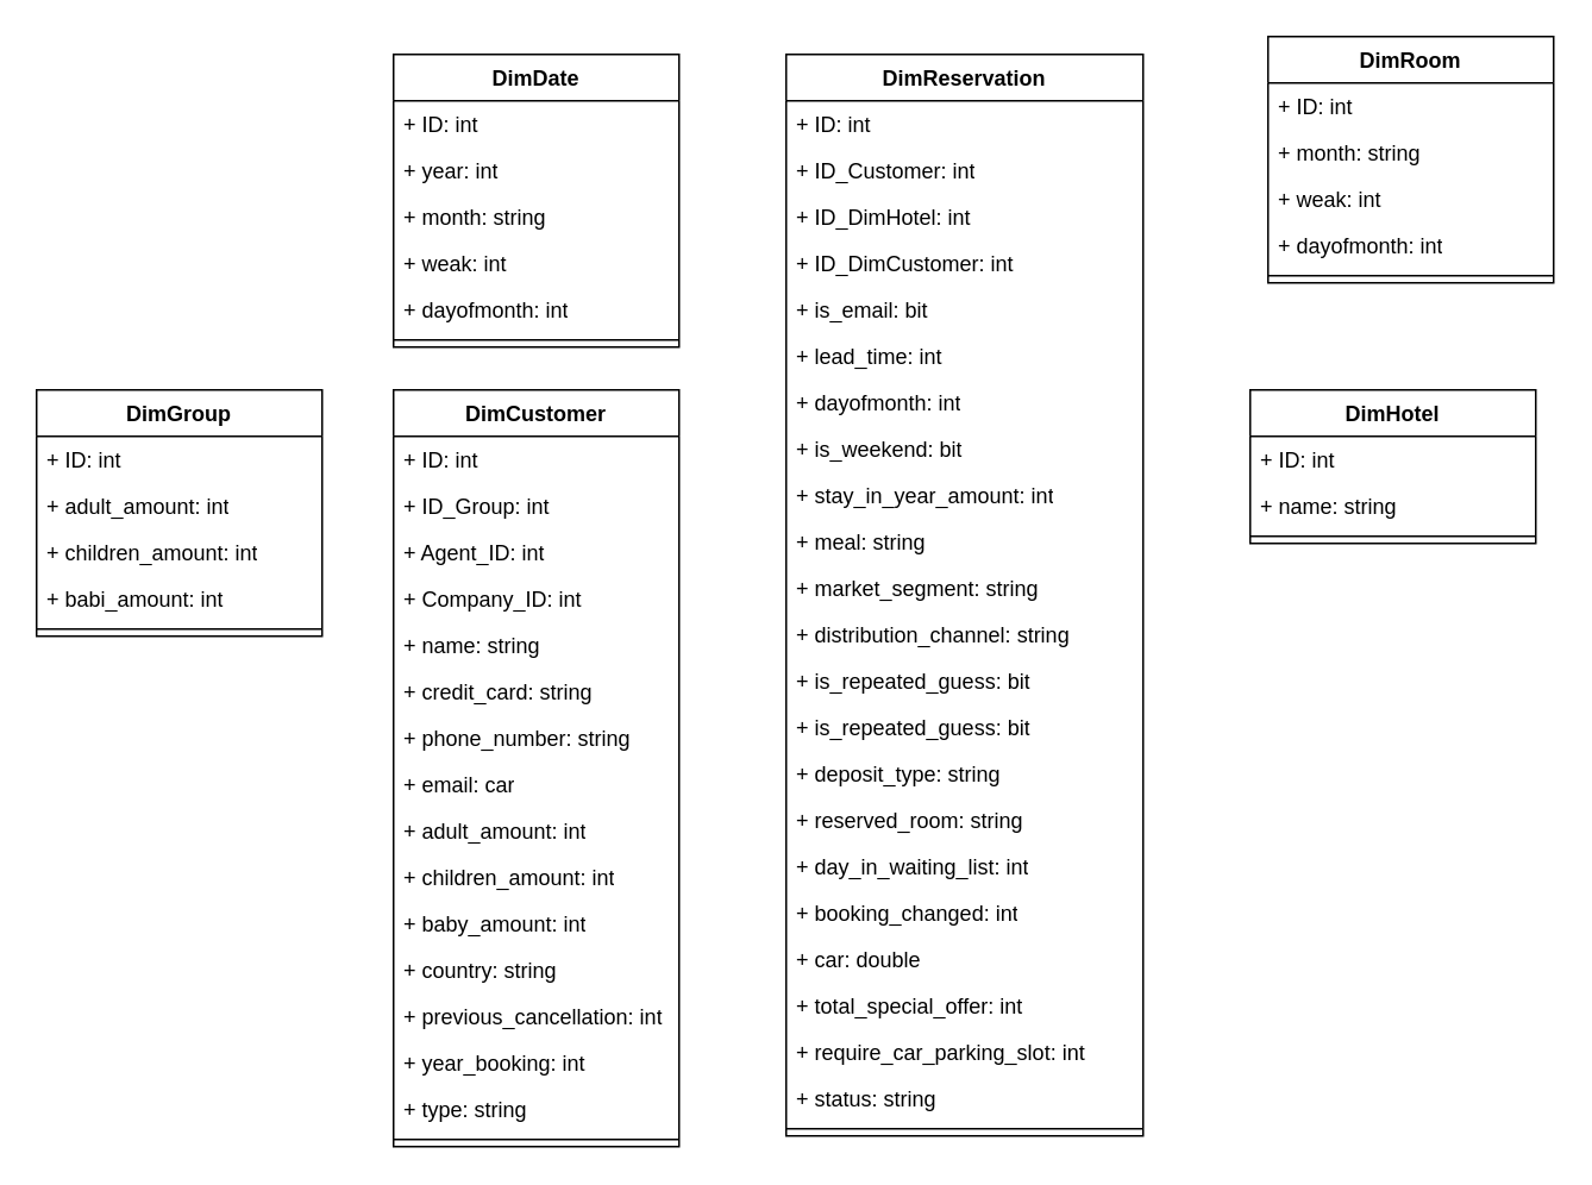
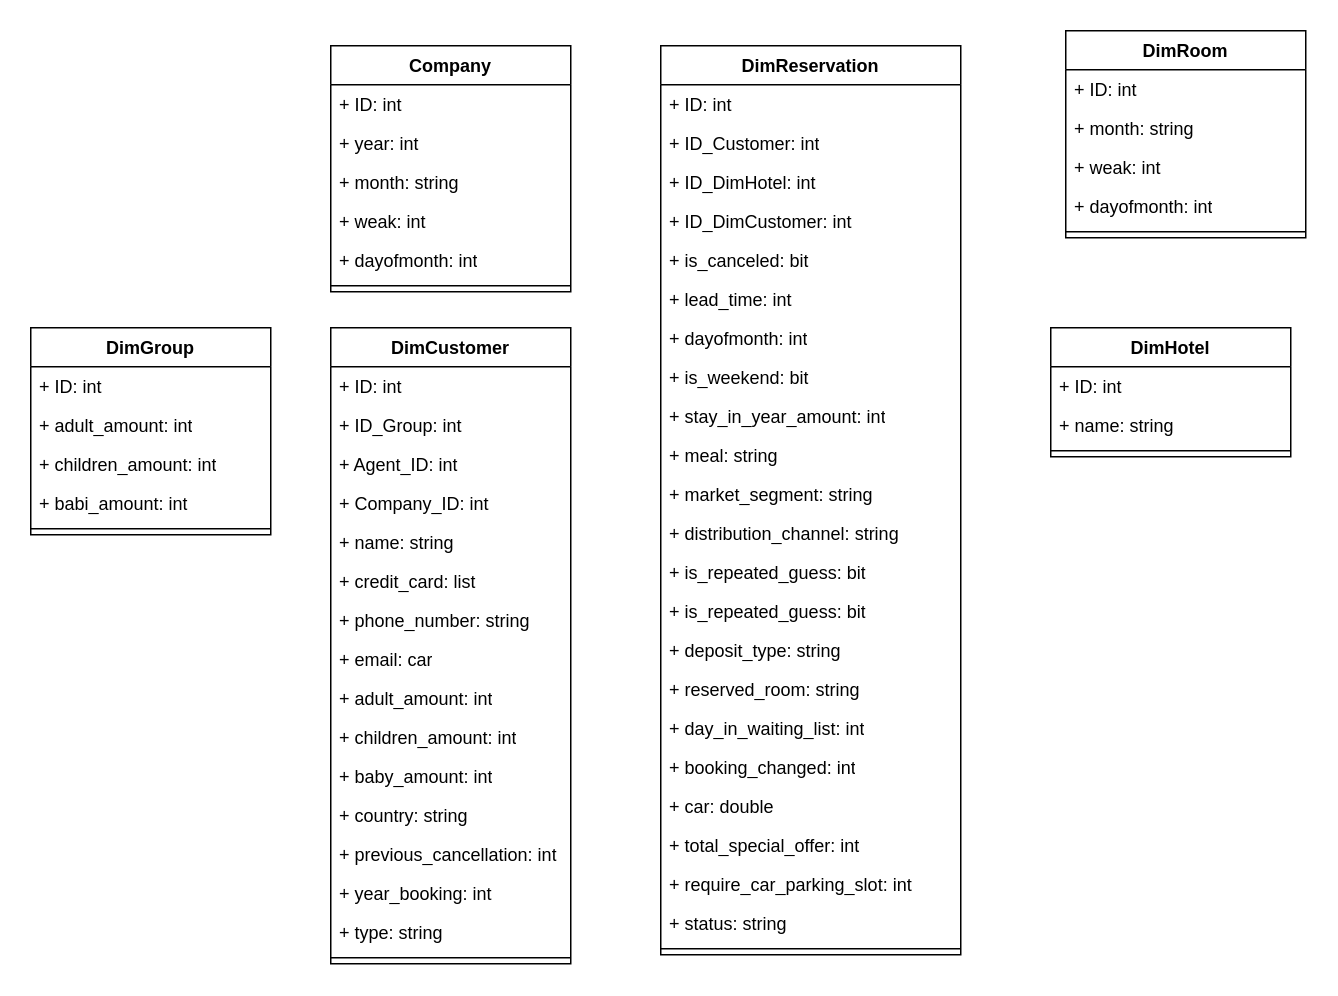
  <mxCell id="0" />
  <mxCell id="1" parent="0" />
- <mxCell id="2" value="DimDate" style="swimlane;fontStyle=1;align=center;verticalAlign=top;childLayout=stackLayout;horizontal=1;startSize=26;horizontalStack=0;resizeParent=1;resizeParentMax=0;resizeLast=0;collapsible=1;marginBottom=0;whiteSpace=wrap;html=1;" parent="1" vertex="1"><mxGeometry x="220" y="30" width="160" height="164" as="geometry" /></mxCell>
+ <mxCell id="2" value="Company" style="swimlane;fontStyle=1;align=center;verticalAlign=top;childLayout=stackLayout;horizontal=1;startSize=26;horizontalStack=0;resizeParent=1;resizeParentMax=0;resizeLast=0;collapsible=1;marginBottom=0;whiteSpace=wrap;html=1;" parent="1" vertex="1"><mxGeometry x="220" y="30" width="160" height="164" as="geometry" /></mxCell>
  <mxCell id="3" value="+ ID: int" style="text;strokeColor=none;fillColor=none;align=left;verticalAlign=top;spacingLeft=4;spacingRight=4;overflow=hidden;rotatable=0;points=[[0,0.5],[1,0.5]];portConstraint=eastwest;whiteSpace=wrap;html=1;" vertex="1" parent="2"><mxGeometry y="26" width="160" height="26" as="geometry" /></mxCell>
  <mxCell id="4" value="+ year: int" style="text;strokeColor=none;fillColor=none;align=left;verticalAlign=top;spacingLeft=4;spacingRight=4;overflow=hidden;rotatable=0;points=[[0,0.5],[1,0.5]];portConstraint=eastwest;whiteSpace=wrap;html=1;" parent="2" vertex="1"><mxGeometry y="52" width="160" height="26" as="geometry" /></mxCell>
  <mxCell id="5" value="+ month: string" style="text;strokeColor=none;fillColor=none;align=left;verticalAlign=top;spacingLeft=4;spacingRight=4;overflow=hidden;rotatable=0;points=[[0,0.5],[1,0.5]];portConstraint=eastwest;whiteSpace=wrap;html=1;" parent="2" vertex="1"><mxGeometry y="78" width="160" height="26" as="geometry" /></mxCell>
  <mxCell id="6" value="+ weak: int" style="text;strokeColor=none;fillColor=none;align=left;verticalAlign=top;spacingLeft=4;spacingRight=4;overflow=hidden;rotatable=0;points=[[0,0.5],[1,0.5]];portConstraint=eastwest;whiteSpace=wrap;html=1;" parent="2" vertex="1"><mxGeometry y="104" width="160" height="26" as="geometry" /></mxCell>
  <mxCell id="7" value="+ dayofmonth: int" style="text;strokeColor=none;fillColor=none;align=left;verticalAlign=top;spacingLeft=4;spacingRight=4;overflow=hidden;rotatable=0;points=[[0,0.5],[1,0.5]];portConstraint=eastwest;whiteSpace=wrap;html=1;" parent="2" vertex="1"><mxGeometry y="130" width="160" height="26" as="geometry" /></mxCell>
  <mxCell id="8" value="" style="line;strokeWidth=1;fillColor=none;align=left;verticalAlign=middle;spacingTop=-1;spacingLeft=3;spacingRight=3;rotatable=0;labelPosition=right;points=[];portConstraint=eastwest;strokeColor=inherit;" parent="2" vertex="1"><mxGeometry y="156" width="160" height="8" as="geometry" /></mxCell>
  <mxCell id="9" value="DimReservation" style="swimlane;fontStyle=1;align=center;verticalAlign=top;childLayout=stackLayout;horizontal=1;startSize=26;horizontalStack=0;resizeParent=1;resizeParentMax=0;resizeLast=0;collapsible=1;marginBottom=0;whiteSpace=wrap;html=1;" vertex="1" parent="1"><mxGeometry x="440" y="30" width="200" height="606" as="geometry" /></mxCell>
  <mxCell id="10" value="+ ID: int" style="text;strokeColor=none;fillColor=none;align=left;verticalAlign=top;spacingLeft=4;spacingRight=4;overflow=hidden;rotatable=0;points=[[0,0.5],[1,0.5]];portConstraint=eastwest;whiteSpace=wrap;html=1;" vertex="1" parent="9"><mxGeometry y="26" width="200" height="26" as="geometry" /></mxCell>
  <mxCell id="11" value="+ ID_Customer: int" style="text;strokeColor=none;fillColor=none;align=left;verticalAlign=top;spacingLeft=4;spacingRight=4;overflow=hidden;rotatable=0;points=[[0,0.5],[1,0.5]];portConstraint=eastwest;whiteSpace=wrap;html=1;" vertex="1" parent="9"><mxGeometry y="52" width="200" height="26" as="geometry" /></mxCell>
  <mxCell id="12" value="+ ID_DimHotel: int" style="text;strokeColor=none;fillColor=none;align=left;verticalAlign=top;spacingLeft=4;spacingRight=4;overflow=hidden;rotatable=0;points=[[0,0.5],[1,0.5]];portConstraint=eastwest;whiteSpace=wrap;html=1;" vertex="1" parent="9"><mxGeometry y="78" width="200" height="26" as="geometry" /></mxCell>
  <mxCell id="13" value="+ ID_DimCustomer: int" style="text;strokeColor=none;fillColor=none;align=left;verticalAlign=top;spacingLeft=4;spacingRight=4;overflow=hidden;rotatable=0;points=[[0,0.5],[1,0.5]];portConstraint=eastwest;whiteSpace=wrap;html=1;" vertex="1" parent="9"><mxGeometry y="104" width="200" height="26" as="geometry" /></mxCell>
- <mxCell id="14" value="+ is_email: bit" style="text;strokeColor=none;fillColor=none;align=left;verticalAlign=top;spacingLeft=4;spacingRight=4;overflow=hidden;rotatable=0;points=[[0,0.5],[1,0.5]];portConstraint=eastwest;whiteSpace=wrap;html=1;" vertex="1" parent="9"><mxGeometry y="130" width="200" height="26" as="geometry" /></mxCell>
+ <mxCell id="14" value="+ is_canceled: bit" style="text;strokeColor=none;fillColor=none;align=left;verticalAlign=top;spacingLeft=4;spacingRight=4;overflow=hidden;rotatable=0;points=[[0,0.5],[1,0.5]];portConstraint=eastwest;whiteSpace=wrap;html=1;" vertex="1" parent="9"><mxGeometry y="130" width="200" height="26" as="geometry" /></mxCell>
  <mxCell id="15" value="+ lead_time: int" style="text;strokeColor=none;fillColor=none;align=left;verticalAlign=top;spacingLeft=4;spacingRight=4;overflow=hidden;rotatable=0;points=[[0,0.5],[1,0.5]];portConstraint=eastwest;whiteSpace=wrap;html=1;" vertex="1" parent="9"><mxGeometry y="156" width="200" height="26" as="geometry" /></mxCell>
  <mxCell id="16" value="+ dayofmonth: int" style="text;strokeColor=none;fillColor=none;align=left;verticalAlign=top;spacingLeft=4;spacingRight=4;overflow=hidden;rotatable=0;points=[[0,0.5],[1,0.5]];portConstraint=eastwest;whiteSpace=wrap;html=1;" vertex="1" parent="9"><mxGeometry y="182" width="200" height="26" as="geometry" /></mxCell>
  <mxCell id="17" value="+ is_weekend: bit" style="text;strokeColor=none;fillColor=none;align=left;verticalAlign=top;spacingLeft=4;spacingRight=4;overflow=hidden;rotatable=0;points=[[0,0.5],[1,0.5]];portConstraint=eastwest;whiteSpace=wrap;html=1;" vertex="1" parent="9"><mxGeometry y="208" width="200" height="26" as="geometry" /></mxCell>
  <mxCell id="18" value="+ stay_in_year_amount: int" style="text;strokeColor=none;fillColor=none;align=left;verticalAlign=top;spacingLeft=4;spacingRight=4;overflow=hidden;rotatable=0;points=[[0,0.5],[1,0.5]];portConstraint=eastwest;whiteSpace=wrap;html=1;" vertex="1" parent="9"><mxGeometry y="234" width="200" height="26" as="geometry" /></mxCell>
  <mxCell id="19" value="+ meal: string" style="text;strokeColor=none;fillColor=none;align=left;verticalAlign=top;spacingLeft=4;spacingRight=4;overflow=hidden;rotatable=0;points=[[0,0.5],[1,0.5]];portConstraint=eastwest;whiteSpace=wrap;html=1;" vertex="1" parent="9"><mxGeometry y="260" width="200" height="26" as="geometry" /></mxCell>
  <mxCell id="20" value="+ market_segment: string" style="text;strokeColor=none;fillColor=none;align=left;verticalAlign=top;spacingLeft=4;spacingRight=4;overflow=hidden;rotatable=0;points=[[0,0.5],[1,0.5]];portConstraint=eastwest;whiteSpace=wrap;html=1;" vertex="1" parent="9"><mxGeometry y="286" width="200" height="26" as="geometry" /></mxCell>
  <mxCell id="21" value="+ distribution_channel: string" style="text;strokeColor=none;fillColor=none;align=left;verticalAlign=top;spacingLeft=4;spacingRight=4;overflow=hidden;rotatable=0;points=[[0,0.5],[1,0.5]];portConstraint=eastwest;whiteSpace=wrap;html=1;" vertex="1" parent="9"><mxGeometry y="312" width="200" height="26" as="geometry" /></mxCell>
  <mxCell id="22" value="+ is_repeated_guess: bit" style="text;strokeColor=none;fillColor=none;align=left;verticalAlign=top;spacingLeft=4;spacingRight=4;overflow=hidden;rotatable=0;points=[[0,0.5],[1,0.5]];portConstraint=eastwest;whiteSpace=wrap;html=1;" vertex="1" parent="9"><mxGeometry y="338" width="200" height="26" as="geometry" /></mxCell>
  <mxCell id="23" value="+ is_repeated_guess: bit" style="text;strokeColor=none;fillColor=none;align=left;verticalAlign=top;spacingLeft=4;spacingRight=4;overflow=hidden;rotatable=0;points=[[0,0.5],[1,0.5]];portConstraint=eastwest;whiteSpace=wrap;html=1;" vertex="1" parent="9"><mxGeometry y="364" width="200" height="26" as="geometry" /></mxCell>
  <mxCell id="24" value="+ deposit_type: string" style="text;strokeColor=none;fillColor=none;align=left;verticalAlign=top;spacingLeft=4;spacingRight=4;overflow=hidden;rotatable=0;points=[[0,0.5],[1,0.5]];portConstraint=eastwest;whiteSpace=wrap;html=1;" vertex="1" parent="9"><mxGeometry y="390" width="200" height="26" as="geometry" /></mxCell>
  <mxCell id="25" value="+ reserved_room: string" style="text;strokeColor=none;fillColor=none;align=left;verticalAlign=top;spacingLeft=4;spacingRight=4;overflow=hidden;rotatable=0;points=[[0,0.5],[1,0.5]];portConstraint=eastwest;whiteSpace=wrap;html=1;" vertex="1" parent="9"><mxGeometry y="416" width="200" height="26" as="geometry" /></mxCell>
  <mxCell id="26" value="+ day_in_waiting_list: int" style="text;strokeColor=none;fillColor=none;align=left;verticalAlign=top;spacingLeft=4;spacingRight=4;overflow=hidden;rotatable=0;points=[[0,0.5],[1,0.5]];portConstraint=eastwest;whiteSpace=wrap;html=1;" vertex="1" parent="9"><mxGeometry y="442" width="200" height="26" as="geometry" /></mxCell>
  <mxCell id="27" value="+ booking_changed: int" style="text;strokeColor=none;fillColor=none;align=left;verticalAlign=top;spacingLeft=4;spacingRight=4;overflow=hidden;rotatable=0;points=[[0,0.5],[1,0.5]];portConstraint=eastwest;whiteSpace=wrap;html=1;" vertex="1" parent="9"><mxGeometry y="468" width="200" height="26" as="geometry" /></mxCell>
  <mxCell id="28" value="+ car: double" style="text;strokeColor=none;fillColor=none;align=left;verticalAlign=top;spacingLeft=4;spacingRight=4;overflow=hidden;rotatable=0;points=[[0,0.5],[1,0.5]];portConstraint=eastwest;whiteSpace=wrap;html=1;" vertex="1" parent="9"><mxGeometry y="494" width="200" height="26" as="geometry" /></mxCell>
  <mxCell id="29" value="+ total_special_offer: int" style="text;strokeColor=none;fillColor=none;align=left;verticalAlign=top;spacingLeft=4;spacingRight=4;overflow=hidden;rotatable=0;points=[[0,0.5],[1,0.5]];portConstraint=eastwest;whiteSpace=wrap;html=1;" vertex="1" parent="9"><mxGeometry y="520" width="200" height="26" as="geometry" /></mxCell>
  <mxCell id="30" value="+ require_car_parking_slot: int" style="text;strokeColor=none;fillColor=none;align=left;verticalAlign=top;spacingLeft=4;spacingRight=4;overflow=hidden;rotatable=0;points=[[0,0.5],[1,0.5]];portConstraint=eastwest;whiteSpace=wrap;html=1;" vertex="1" parent="9"><mxGeometry y="546" width="200" height="26" as="geometry" /></mxCell>
  <mxCell id="31" value="+ status: string" style="text;strokeColor=none;fillColor=none;align=left;verticalAlign=top;spacingLeft=4;spacingRight=4;overflow=hidden;rotatable=0;points=[[0,0.5],[1,0.5]];portConstraint=eastwest;whiteSpace=wrap;html=1;" vertex="1" parent="9"><mxGeometry y="572" width="200" height="26" as="geometry" /></mxCell>
  <mxCell id="32" value="" style="line;strokeWidth=1;fillColor=none;align=left;verticalAlign=middle;spacingTop=-1;spacingLeft=3;spacingRight=3;rotatable=0;labelPosition=right;points=[];portConstraint=eastwest;strokeColor=inherit;" vertex="1" parent="9"><mxGeometry y="598" width="200" height="8" as="geometry" /></mxCell>
  <mxCell id="33" value="DimHotel" style="swimlane;fontStyle=1;align=center;verticalAlign=top;childLayout=stackLayout;horizontal=1;startSize=26;horizontalStack=0;resizeParent=1;resizeParentMax=0;resizeLast=0;collapsible=1;marginBottom=0;whiteSpace=wrap;html=1;" vertex="1" parent="1"><mxGeometry x="700" y="218" width="160" height="86" as="geometry" /></mxCell>
  <mxCell id="34" value="+ ID: int" style="text;strokeColor=none;fillColor=none;align=left;verticalAlign=top;spacingLeft=4;spacingRight=4;overflow=hidden;rotatable=0;points=[[0,0.5],[1,0.5]];portConstraint=eastwest;whiteSpace=wrap;html=1;" vertex="1" parent="33"><mxGeometry y="26" width="160" height="26" as="geometry" /></mxCell>
  <mxCell id="35" value="+ name: string" style="text;strokeColor=none;fillColor=none;align=left;verticalAlign=top;spacingLeft=4;spacingRight=4;overflow=hidden;rotatable=0;points=[[0,0.5],[1,0.5]];portConstraint=eastwest;whiteSpace=wrap;html=1;" vertex="1" parent="33"><mxGeometry y="52" width="160" height="26" as="geometry" /></mxCell>
  <mxCell id="36" value="" style="line;strokeWidth=1;fillColor=none;align=left;verticalAlign=middle;spacingTop=-1;spacingLeft=3;spacingRight=3;rotatable=0;labelPosition=right;points=[];portConstraint=eastwest;strokeColor=inherit;" vertex="1" parent="33"><mxGeometry y="78" width="160" height="8" as="geometry" /></mxCell>
  <mxCell id="37" value="DimCustomer" style="swimlane;fontStyle=1;align=center;verticalAlign=top;childLayout=stackLayout;horizontal=1;startSize=26;horizontalStack=0;resizeParent=1;resizeParentMax=0;resizeLast=0;collapsible=1;marginBottom=0;whiteSpace=wrap;html=1;" vertex="1" parent="1"><mxGeometry x="220" y="218" width="160" height="424" as="geometry" /></mxCell>
  <mxCell id="38" value="+ ID: int" style="text;strokeColor=none;fillColor=none;align=left;verticalAlign=top;spacingLeft=4;spacingRight=4;overflow=hidden;rotatable=0;points=[[0,0.5],[1,0.5]];portConstraint=eastwest;whiteSpace=wrap;html=1;" vertex="1" parent="37"><mxGeometry y="26" width="160" height="26" as="geometry" /></mxCell>
  <mxCell id="39" value="+ ID_Group: int" style="text;strokeColor=none;fillColor=none;align=left;verticalAlign=top;spacingLeft=4;spacingRight=4;overflow=hidden;rotatable=0;points=[[0,0.5],[1,0.5]];portConstraint=eastwest;whiteSpace=wrap;html=1;" vertex="1" parent="37"><mxGeometry y="52" width="160" height="26" as="geometry" /></mxCell>
  <mxCell id="40" value="+ Agent_ID: int" style="text;strokeColor=none;fillColor=none;align=left;verticalAlign=top;spacingLeft=4;spacingRight=4;overflow=hidden;rotatable=0;points=[[0,0.5],[1,0.5]];portConstraint=eastwest;whiteSpace=wrap;html=1;" vertex="1" parent="37"><mxGeometry y="78" width="160" height="26" as="geometry" /></mxCell>
  <mxCell id="41" value="+ Company_ID: int" style="text;strokeColor=none;fillColor=none;align=left;verticalAlign=top;spacingLeft=4;spacingRight=4;overflow=hidden;rotatable=0;points=[[0,0.5],[1,0.5]];portConstraint=eastwest;whiteSpace=wrap;html=1;" vertex="1" parent="37"><mxGeometry y="104" width="160" height="26" as="geometry" /></mxCell>
  <mxCell id="42" value="+ name: string" style="text;strokeColor=none;fillColor=none;align=left;verticalAlign=top;spacingLeft=4;spacingRight=4;overflow=hidden;rotatable=0;points=[[0,0.5],[1,0.5]];portConstraint=eastwest;whiteSpace=wrap;html=1;" vertex="1" parent="37"><mxGeometry y="130" width="160" height="26" as="geometry" /></mxCell>
- <mxCell id="43" value="+ credit_card: string" style="text;strokeColor=none;fillColor=none;align=left;verticalAlign=top;spacingLeft=4;spacingRight=4;overflow=hidden;rotatable=0;points=[[0,0.5],[1,0.5]];portConstraint=eastwest;whiteSpace=wrap;html=1;" vertex="1" parent="37"><mxGeometry y="156" width="160" height="26" as="geometry" /></mxCell>
+ <mxCell id="43" value="+ credit_card: list" style="text;strokeColor=none;fillColor=none;align=left;verticalAlign=top;spacingLeft=4;spacingRight=4;overflow=hidden;rotatable=0;points=[[0,0.5],[1,0.5]];portConstraint=eastwest;whiteSpace=wrap;html=1;" vertex="1" parent="37"><mxGeometry y="156" width="160" height="26" as="geometry" /></mxCell>
  <mxCell id="44" value="+ phone_number: string" style="text;strokeColor=none;fillColor=none;align=left;verticalAlign=top;spacingLeft=4;spacingRight=4;overflow=hidden;rotatable=0;points=[[0,0.5],[1,0.5]];portConstraint=eastwest;whiteSpace=wrap;html=1;" vertex="1" parent="37"><mxGeometry y="182" width="160" height="26" as="geometry" /></mxCell>
  <mxCell id="45" value="+ email: car" style="text;strokeColor=none;fillColor=none;align=left;verticalAlign=top;spacingLeft=4;spacingRight=4;overflow=hidden;rotatable=0;points=[[0,0.5],[1,0.5]];portConstraint=eastwest;whiteSpace=wrap;html=1;" vertex="1" parent="37"><mxGeometry y="208" width="160" height="26" as="geometry" /></mxCell>
  <mxCell id="46" value="+ adult_amount: int" style="text;strokeColor=none;fillColor=none;align=left;verticalAlign=top;spacingLeft=4;spacingRight=4;overflow=hidden;rotatable=0;points=[[0,0.5],[1,0.5]];portConstraint=eastwest;whiteSpace=wrap;html=1;" vertex="1" parent="37"><mxGeometry y="234" width="160" height="26" as="geometry" /></mxCell>
  <mxCell id="47" value="+ children_amount: int" style="text;strokeColor=none;fillColor=none;align=left;verticalAlign=top;spacingLeft=4;spacingRight=4;overflow=hidden;rotatable=0;points=[[0,0.5],[1,0.5]];portConstraint=eastwest;whiteSpace=wrap;html=1;" vertex="1" parent="37"><mxGeometry y="260" width="160" height="26" as="geometry" /></mxCell>
  <mxCell id="48" value="+ baby_amount: int" style="text;strokeColor=none;fillColor=none;align=left;verticalAlign=top;spacingLeft=4;spacingRight=4;overflow=hidden;rotatable=0;points=[[0,0.5],[1,0.5]];portConstraint=eastwest;whiteSpace=wrap;html=1;" vertex="1" parent="37"><mxGeometry y="286" width="160" height="26" as="geometry" /></mxCell>
  <mxCell id="49" value="+ country: string" style="text;strokeColor=none;fillColor=none;align=left;verticalAlign=top;spacingLeft=4;spacingRight=4;overflow=hidden;rotatable=0;points=[[0,0.5],[1,0.5]];portConstraint=eastwest;whiteSpace=wrap;html=1;" vertex="1" parent="37"><mxGeometry y="312" width="160" height="26" as="geometry" /></mxCell>
  <mxCell id="50" value="+ previous_cancellation: int" style="text;strokeColor=none;fillColor=none;align=left;verticalAlign=top;spacingLeft=4;spacingRight=4;overflow=hidden;rotatable=0;points=[[0,0.5],[1,0.5]];portConstraint=eastwest;whiteSpace=wrap;html=1;" vertex="1" parent="37"><mxGeometry y="338" width="160" height="26" as="geometry" /></mxCell>
  <mxCell id="51" value="+ year_booking: int" style="text;strokeColor=none;fillColor=none;align=left;verticalAlign=top;spacingLeft=4;spacingRight=4;overflow=hidden;rotatable=0;points=[[0,0.5],[1,0.5]];portConstraint=eastwest;whiteSpace=wrap;html=1;" vertex="1" parent="37"><mxGeometry y="364" width="160" height="26" as="geometry" /></mxCell>
  <mxCell id="52" value="+ type: string" style="text;strokeColor=none;fillColor=none;align=left;verticalAlign=top;spacingLeft=4;spacingRight=4;overflow=hidden;rotatable=0;points=[[0,0.5],[1,0.5]];portConstraint=eastwest;whiteSpace=wrap;html=1;" vertex="1" parent="37"><mxGeometry y="390" width="160" height="26" as="geometry" /></mxCell>
  <mxCell id="53" value="" style="line;strokeWidth=1;fillColor=none;align=left;verticalAlign=middle;spacingTop=-1;spacingLeft=3;spacingRight=3;rotatable=0;labelPosition=right;points=[];portConstraint=eastwest;strokeColor=inherit;" vertex="1" parent="37"><mxGeometry y="416" width="160" height="8" as="geometry" /></mxCell>
  <mxCell id="54" value="DimRoom" style="swimlane;fontStyle=1;align=center;verticalAlign=top;childLayout=stackLayout;horizontal=1;startSize=26;horizontalStack=0;resizeParent=1;resizeParentMax=0;resizeLast=0;collapsible=1;marginBottom=0;whiteSpace=wrap;html=1;" vertex="1" parent="1"><mxGeometry x="710" y="20" width="160" height="138" as="geometry" /></mxCell>
  <mxCell id="55" value="+ ID: int" style="text;strokeColor=none;fillColor=none;align=left;verticalAlign=top;spacingLeft=4;spacingRight=4;overflow=hidden;rotatable=0;points=[[0,0.5],[1,0.5]];portConstraint=eastwest;whiteSpace=wrap;html=1;" vertex="1" parent="54"><mxGeometry y="26" width="160" height="26" as="geometry" /></mxCell>
  <mxCell id="56" value="+ month: string" style="text;strokeColor=none;fillColor=none;align=left;verticalAlign=top;spacingLeft=4;spacingRight=4;overflow=hidden;rotatable=0;points=[[0,0.5],[1,0.5]];portConstraint=eastwest;whiteSpace=wrap;html=1;" vertex="1" parent="54"><mxGeometry y="52" width="160" height="26" as="geometry" /></mxCell>
  <mxCell id="57" value="+ weak: int" style="text;strokeColor=none;fillColor=none;align=left;verticalAlign=top;spacingLeft=4;spacingRight=4;overflow=hidden;rotatable=0;points=[[0,0.5],[1,0.5]];portConstraint=eastwest;whiteSpace=wrap;html=1;" vertex="1" parent="54"><mxGeometry y="78" width="160" height="26" as="geometry" /></mxCell>
  <mxCell id="58" value="+ dayofmonth: int" style="text;strokeColor=none;fillColor=none;align=left;verticalAlign=top;spacingLeft=4;spacingRight=4;overflow=hidden;rotatable=0;points=[[0,0.5],[1,0.5]];portConstraint=eastwest;whiteSpace=wrap;html=1;" vertex="1" parent="54"><mxGeometry y="104" width="160" height="26" as="geometry" /></mxCell>
  <mxCell id="59" value="" style="line;strokeWidth=1;fillColor=none;align=left;verticalAlign=middle;spacingTop=-1;spacingLeft=3;spacingRight=3;rotatable=0;labelPosition=right;points=[];portConstraint=eastwest;strokeColor=inherit;" vertex="1" parent="54"><mxGeometry y="130" width="160" height="8" as="geometry" /></mxCell>
  <mxCell id="60" value="DimGroup" style="swimlane;fontStyle=1;align=center;verticalAlign=top;childLayout=stackLayout;horizontal=1;startSize=26;horizontalStack=0;resizeParent=1;resizeParentMax=0;resizeLast=0;collapsible=1;marginBottom=0;whiteSpace=wrap;html=1;" vertex="1" parent="1"><mxGeometry x="20" y="218" width="160" height="138" as="geometry" /></mxCell>
  <mxCell id="61" value="+ ID: int" style="text;strokeColor=none;fillColor=none;align=left;verticalAlign=top;spacingLeft=4;spacingRight=4;overflow=hidden;rotatable=0;points=[[0,0.5],[1,0.5]];portConstraint=eastwest;whiteSpace=wrap;html=1;" vertex="1" parent="60"><mxGeometry y="26" width="160" height="26" as="geometry" /></mxCell>
  <mxCell id="62" value="+ adult_amount: int" style="text;strokeColor=none;fillColor=none;align=left;verticalAlign=top;spacingLeft=4;spacingRight=4;overflow=hidden;rotatable=0;points=[[0,0.5],[1,0.5]];portConstraint=eastwest;whiteSpace=wrap;html=1;" vertex="1" parent="60"><mxGeometry y="52" width="160" height="26" as="geometry" /></mxCell>
  <mxCell id="63" value="+ children_amount: int" style="text;strokeColor=none;fillColor=none;align=left;verticalAlign=top;spacingLeft=4;spacingRight=4;overflow=hidden;rotatable=0;points=[[0,0.5],[1,0.5]];portConstraint=eastwest;whiteSpace=wrap;html=1;" vertex="1" parent="60"><mxGeometry y="78" width="160" height="26" as="geometry" /></mxCell>
  <mxCell id="64" value="+ babi_amount: int" style="text;strokeColor=none;fillColor=none;align=left;verticalAlign=top;spacingLeft=4;spacingRight=4;overflow=hidden;rotatable=0;points=[[0,0.5],[1,0.5]];portConstraint=eastwest;whiteSpace=wrap;html=1;" vertex="1" parent="60"><mxGeometry y="104" width="160" height="26" as="geometry" /></mxCell>
  <mxCell id="65" value="" style="line;strokeWidth=1;fillColor=none;align=left;verticalAlign=middle;spacingTop=-1;spacingLeft=3;spacingRight=3;rotatable=0;labelPosition=right;points=[];portConstraint=eastwest;strokeColor=inherit;" vertex="1" parent="60"><mxGeometry y="130" width="160" height="8" as="geometry" /></mxCell>
